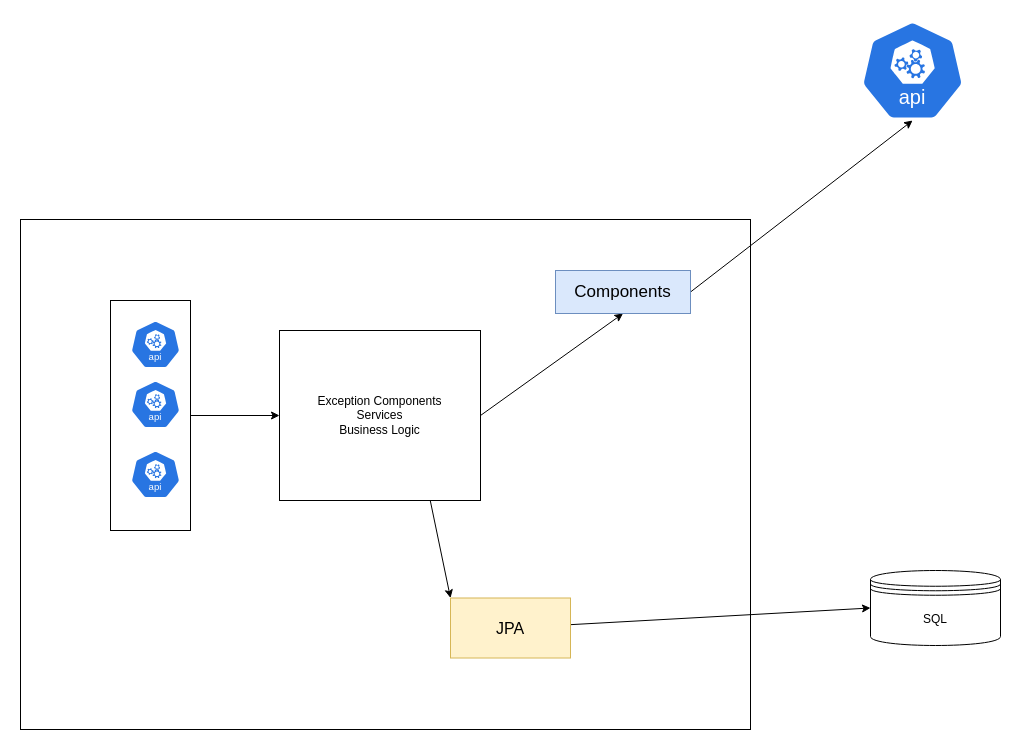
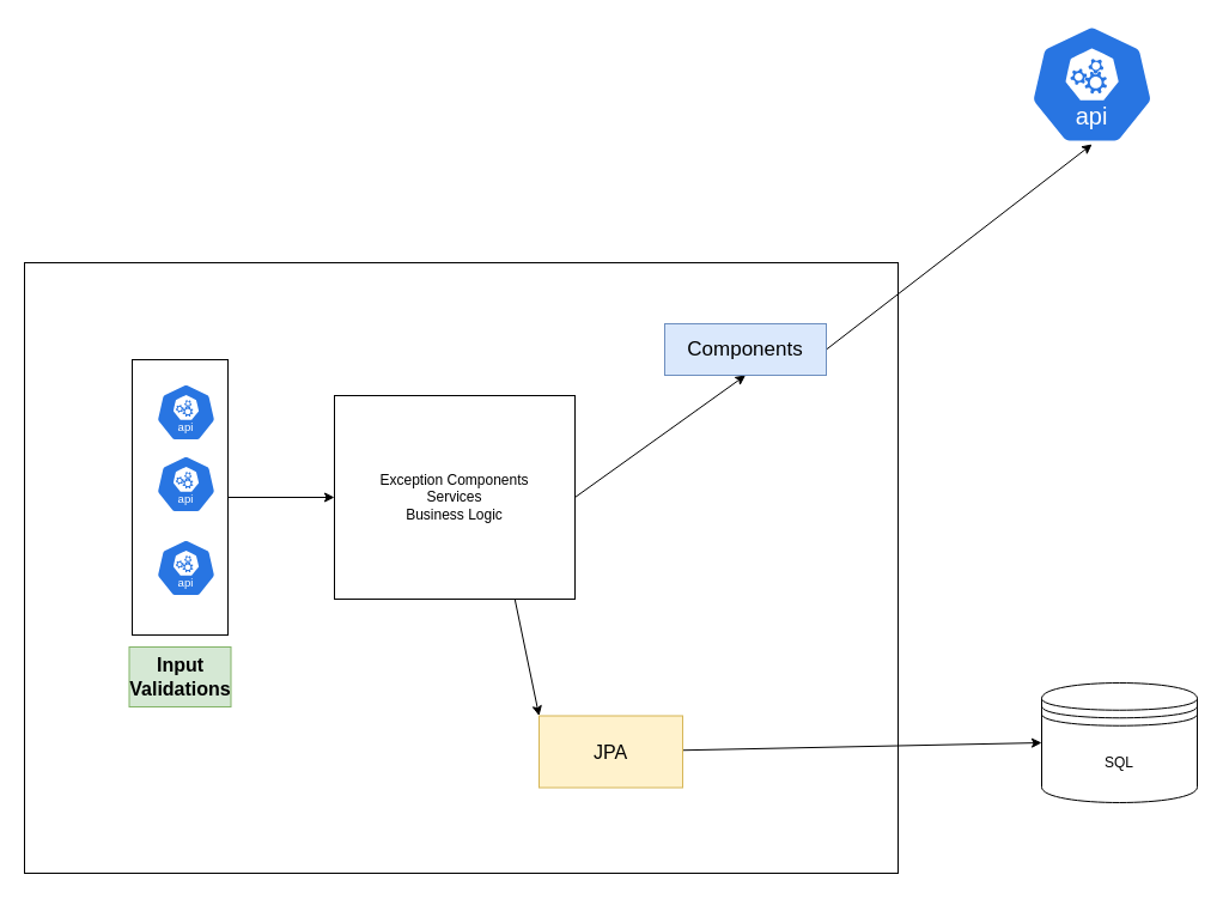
  <mxCell id="0" />
  <mxCell id="1" parent="0" />
  <mxCell id="2" value="" style="rounded=0;whiteSpace=wrap;html=1;" vertex="1" parent="1"><mxGeometry x="20" y="219" width="730" height="510" as="geometry" /></mxCell>
  <mxCell id="3" style="edgeStyle=orthogonalEdgeStyle;rounded=0;orthogonalLoop=1;jettySize=auto;html=1;entryX=0;entryY=0.5;entryDx=0;entryDy=0;" edge="1" parent="1" source="4" target="12"><mxGeometry relative="1" as="geometry" /></mxCell>
  <mxCell id="4" value="" style="rounded=0;whiteSpace=wrap;html=1;" vertex="1" parent="1"><mxGeometry x="110" y="300" width="80" height="230" as="geometry" /></mxCell>
- <mxCell id="5" value="SQL" style="shape=datastore;whiteSpace=wrap;html=1;" vertex="1" parent="1"><mxGeometry x="870" y="570" width="130" height="75" as="geometry" /></mxCell>
+ <mxCell id="5" value="SQL" style="shape=datastore;whiteSpace=wrap;html=1;" vertex="1" parent="1"><mxGeometry x="870" y="570" width="130" height="100" as="geometry" /></mxCell>
  <mxCell id="6" style="edgeStyle=none;rounded=0;orthogonalLoop=1;jettySize=auto;html=1;entryX=0;entryY=0.5;entryDx=0;entryDy=0;" edge="1" parent="1" source="7" target="5"><mxGeometry relative="1" as="geometry" /></mxCell>
  <mxCell id="7" value="&lt;font style=&quot;font-size: 16px;&quot;&gt;JPA&lt;/font&gt;" style="rounded=0;whiteSpace=wrap;html=1;fillColor=#fff2cc;strokeColor=#d6b656;" vertex="1" parent="1"><mxGeometry x="450" y="597.5" width="120" height="60" as="geometry" /></mxCell>
  <mxCell id="8" value="" style="aspect=fixed;sketch=0;html=1;dashed=0;whitespace=wrap;verticalLabelPosition=bottom;verticalAlign=top;fillColor=#2875E2;strokeColor=#ffffff;points=[[0.005,0.63,0],[0.1,0.2,0],[0.9,0.2,0],[0.5,0,0],[0.995,0.63,0],[0.72,0.99,0],[0.5,1,0],[0.28,0.99,0]];shape=mxgraph.kubernetes.icon2;kubernetesLabel=1;prIcon=api" vertex="1" parent="1"><mxGeometry x="130" y="320" width="50" height="48" as="geometry" /></mxCell>
  <mxCell id="9" value="" style="aspect=fixed;sketch=0;html=1;dashed=0;whitespace=wrap;verticalLabelPosition=bottom;verticalAlign=top;fillColor=#2875E2;strokeColor=#ffffff;points=[[0.005,0.63,0],[0.1,0.2,0],[0.9,0.2,0],[0.5,0,0],[0.995,0.63,0],[0.72,0.99,0],[0.5,1,0],[0.28,0.99,0]];shape=mxgraph.kubernetes.icon2;kubernetesLabel=1;prIcon=api" vertex="1" parent="1"><mxGeometry x="130" y="450" width="50" height="48" as="geometry" /></mxCell>
  <mxCell id="10" value="" style="aspect=fixed;sketch=0;html=1;dashed=0;whitespace=wrap;verticalLabelPosition=bottom;verticalAlign=top;fillColor=#2875E2;strokeColor=#ffffff;points=[[0.005,0.63,0],[0.1,0.2,0],[0.9,0.2,0],[0.5,0,0],[0.995,0.63,0],[0.72,0.99,0],[0.5,1,0],[0.28,0.99,0]];shape=mxgraph.kubernetes.icon2;kubernetesLabel=1;prIcon=api" vertex="1" parent="1"><mxGeometry x="130" y="380" width="50" height="48" as="geometry" /></mxCell>
  <mxCell id="11" style="edgeStyle=none;rounded=0;orthogonalLoop=1;jettySize=auto;html=1;exitX=0.75;exitY=1;exitDx=0;exitDy=0;entryX=0;entryY=0;entryDx=0;entryDy=0;" edge="1" parent="1" source="12" target="7"><mxGeometry relative="1" as="geometry" /></mxCell>
  <mxCell id="12" value="Exception Components&lt;div&gt;Services&lt;/div&gt;&lt;div&gt;Business Logic&lt;/div&gt;" style="rounded=0;whiteSpace=wrap;html=1;" vertex="1" parent="1"><mxGeometry x="279" y="330" width="201" height="170" as="geometry" /></mxCell>
  <mxCell id="13" value="" style="aspect=fixed;sketch=0;html=1;dashed=0;whitespace=wrap;verticalLabelPosition=bottom;verticalAlign=top;fillColor=#2875E2;strokeColor=#ffffff;points=[[0.005,0.63,0],[0.1,0.2,0],[0.9,0.2,0],[0.5,0,0],[0.995,0.63,0],[0.72,0.99,0],[0.5,1,0],[0.28,0.99,0]];shape=mxgraph.kubernetes.icon2;kubernetesLabel=1;prIcon=api" vertex="1" parent="1"><mxGeometry x="860" y="20" width="104.17" height="100" as="geometry" /></mxCell>
  <mxCell id="14" style="edgeStyle=none;rounded=0;orthogonalLoop=1;jettySize=auto;html=1;exitX=1;exitY=0.5;exitDx=0;exitDy=0;entryX=0.5;entryY=1;entryDx=0;entryDy=0;entryPerimeter=0;" edge="1" parent="1" source="17" target="13"><mxGeometry relative="1" as="geometry" /></mxCell>
+ <mxCell id="15" value="&lt;b&gt;&lt;font style=&quot;font-size: 16px;&quot;&gt;Input Validations&lt;/font&gt;&lt;/b&gt;" style="text;html=1;align=center;verticalAlign=middle;whiteSpace=wrap;rounded=0;fillColor=#d5e8d4;strokeColor=#82b366;" vertex="1" parent="1"><mxGeometry x="107.5" y="540" width="85" height="50" as="geometry" /></mxCell>
  <mxCell id="16" value="" style="edgeStyle=none;rounded=0;orthogonalLoop=1;jettySize=auto;html=1;exitX=1;exitY=0.5;exitDx=0;exitDy=0;entryX=0.5;entryY=1;entryDx=0;entryDy=0;entryPerimeter=0;" edge="1" parent="1" source="12" target="17"><mxGeometry relative="1" as="geometry"><mxPoint x="480" y="415" as="sourcePoint" /><mxPoint x="712" y="180" as="targetPoint" /></mxGeometry></mxCell>
  <mxCell id="17" value="&lt;font style=&quot;font-size: 17px;&quot;&gt;Components&lt;/font&gt;" style="text;html=1;align=center;verticalAlign=middle;whiteSpace=wrap;rounded=0;fillColor=#dae8fc;strokeColor=#6c8ebf;" vertex="1" parent="1"><mxGeometry x="555" y="270" width="135" height="43" as="geometry" /></mxCell>
